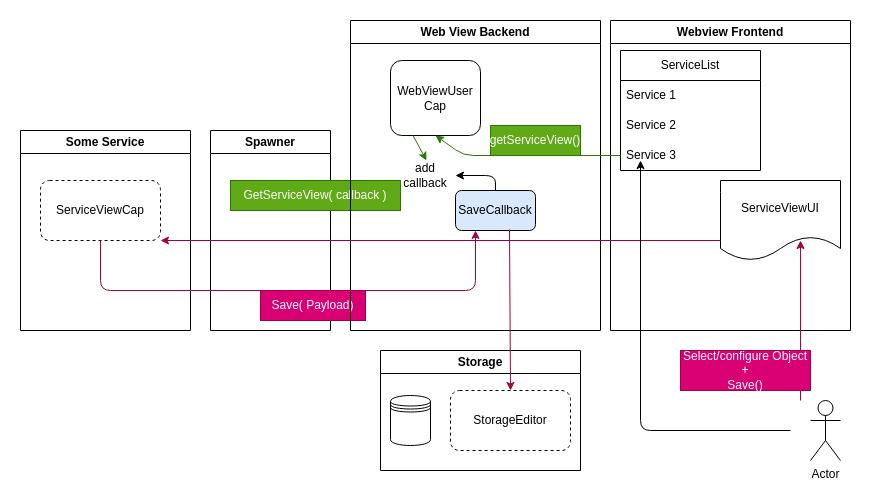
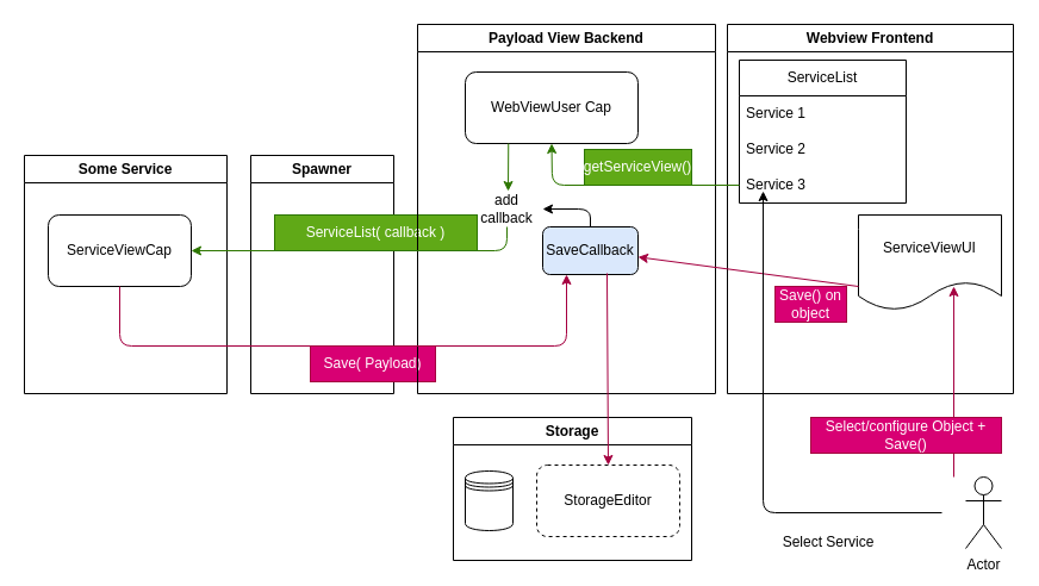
  <mxCell id="0" />
  <mxCell id="1" parent="0" />
  <mxCell id="2" value="Spawner" style="swimlane;whiteSpace=wrap;html=1;" vertex="1" parent="1"><mxGeometry x="210" y="130" width="120" height="200" as="geometry" /></mxCell>
- <mxCell id="3" value="GetServiceView( callback )" style="text;html=1;strokeColor=#2D7600;fillColor=#60a917;align=center;verticalAlign=middle;whiteSpace=wrap;rounded=0;fontColor=#ffffff;" vertex="1" parent="2"><mxGeometry x="20" y="50" width="170" height="30" as="geometry" /></mxCell>
+ <mxCell id="3" value="ServiceList( callback )" style="text;html=1;strokeColor=#2D7600;fillColor=#60a917;align=center;verticalAlign=middle;whiteSpace=wrap;rounded=0;fontColor=#ffffff;" vertex="1" parent="2"><mxGeometry x="20" y="50" width="170" height="30" as="geometry" /></mxCell>
  <mxCell id="4" value="Save( Payload)" style="text;html=1;strokeColor=#A50040;fillColor=#d80073;align=center;verticalAlign=middle;whiteSpace=wrap;rounded=0;fontColor=#ffffff;" vertex="1" parent="2"><mxGeometry x="50" y="160" width="105" height="30" as="geometry" /></mxCell>
  <mxCell id="5" value="Some Service" style="swimlane;whiteSpace=wrap;html=1;" vertex="1" parent="1"><mxGeometry x="20" y="130" width="170" height="200" as="geometry" /></mxCell>
- <mxCell id="6" value="ServiceViewCap" style="rounded=1;whiteSpace=wrap;html=1;dashed=1;" vertex="1" parent="5"><mxGeometry x="20" y="50" width="120" height="60" as="geometry" /></mxCell>
- <mxCell id="7" value="Web View Backend" style="swimlane;whiteSpace=wrap;html=1;" vertex="1" parent="1"><mxGeometry x="350" y="20" width="250" height="310" as="geometry" /></mxCell>
+ <mxCell id="6" value="ServiceViewCap" style="rounded=1;whiteSpace=wrap;html=1;" vertex="1" parent="5"><mxGeometry x="20" y="50" width="120" height="60" as="geometry" /></mxCell>
+ <mxCell id="7" value="Payload View Backend" style="swimlane;whiteSpace=wrap;html=1;" vertex="1" parent="1"><mxGeometry x="350" y="20" width="250" height="310" as="geometry" /></mxCell>
  <mxCell id="8" value="SaveCallback" style="rounded=1;whiteSpace=wrap;html=1;fillColor=#dae8fc;" vertex="1" parent="7"><mxGeometry x="105" y="170" width="80" height="40" as="geometry" /></mxCell>
- <mxCell id="9" value="WebViewUser Cap" style="rounded=1;whiteSpace=wrap;html=1;" vertex="1" parent="7"><mxGeometry x="40" y="40" width="90" height="75" as="geometry" /></mxCell>
+ <mxCell id="9" value="WebViewUser Cap" style="rounded=1;whiteSpace=wrap;html=1;" vertex="1" parent="7"><mxGeometry x="40" y="40" width="145" height="60" as="geometry" /></mxCell>
  <mxCell id="10" value="getServiceView()" style="text;html=1;strokeColor=#2D7600;fillColor=#60a917;align=center;verticalAlign=middle;whiteSpace=wrap;rounded=0;fontColor=#ffffff;" vertex="1" parent="7"><mxGeometry x="140" y="105" width="90" height="30" as="geometry" /></mxCell>
  <mxCell id="11" value="add callback" style="text;html=1;strokeColor=none;fillColor=none;align=center;verticalAlign=middle;whiteSpace=wrap;rounded=0;" vertex="1" parent="7"><mxGeometry x="45" y="140" width="60" height="30" as="geometry" /></mxCell>
  <mxCell id="12" value="" style="endArrow=classic;html=1;entryX=1;entryY=0.5;entryDx=0;entryDy=0;exitX=0.5;exitY=0;exitDx=0;exitDy=0;" edge="1" parent="7" source="8" target="11"><mxGeometry width="50" height="50" relative="1" as="geometry"><mxPoint x="50" y="260" as="sourcePoint" /><mxPoint x="100" y="210" as="targetPoint" /><Array as="points"><mxPoint x="145" y="155" /></Array></mxGeometry></mxCell>
  <mxCell id="13" value="Webview Frontend" style="swimlane;whiteSpace=wrap;html=1;" vertex="1" parent="1"><mxGeometry x="610" y="20" width="240" height="310" as="geometry" /></mxCell>
  <mxCell id="14" value="ServiceViewUI" style="shape=document;whiteSpace=wrap;html=1;boundedLbl=1;" vertex="1" parent="13"><mxGeometry x="110" y="160" width="120" height="80" as="geometry" /></mxCell>
  <mxCell id="15" value="ServiceList" style="swimlane;fontStyle=0;childLayout=stackLayout;horizontal=1;startSize=30;horizontalStack=0;resizeParent=1;resizeParentMax=0;resizeLast=0;collapsible=1;marginBottom=0;whiteSpace=wrap;html=1;" vertex="1" parent="13"><mxGeometry x="10" y="30" width="140" height="120" as="geometry" /></mxCell>
  <mxCell id="16" value="Service 1" style="text;strokeColor=none;fillColor=none;align=left;verticalAlign=middle;spacingLeft=4;spacingRight=4;overflow=hidden;points=[[0,0.5],[1,0.5]];portConstraint=eastwest;rotatable=0;whiteSpace=wrap;html=1;" vertex="1" parent="15"><mxGeometry y="30" width="140" height="30" as="geometry" /></mxCell>
  <mxCell id="17" value="Service 2" style="text;strokeColor=none;fillColor=none;align=left;verticalAlign=middle;spacingLeft=4;spacingRight=4;overflow=hidden;points=[[0,0.5],[1,0.5]];portConstraint=eastwest;rotatable=0;whiteSpace=wrap;html=1;" vertex="1" parent="15"><mxGeometry y="60" width="140" height="30" as="geometry" /></mxCell>
  <mxCell id="18" value="Service 3" style="text;strokeColor=none;fillColor=none;align=left;verticalAlign=middle;spacingLeft=4;spacingRight=4;overflow=hidden;points=[[0,0.5],[1,0.5]];portConstraint=eastwest;rotatable=0;whiteSpace=wrap;html=1;" vertex="1" parent="15"><mxGeometry y="90" width="140" height="30" as="geometry" /></mxCell>
+ <mxCell id="19" value="Save() on object" style="text;html=1;strokeColor=#A50040;fillColor=#d80073;align=center;verticalAlign=middle;whiteSpace=wrap;rounded=0;fontColor=#ffffff;" vertex="1" parent="13"><mxGeometry x="40" y="220" width="60" height="30" as="geometry" /></mxCell>
  <mxCell id="20" value="Actor" style="shape=umlActor;verticalLabelPosition=bottom;verticalAlign=top;html=1;outlineConnect=0;" vertex="1" parent="1"><mxGeometry x="810" y="400" width="30" height="60" as="geometry" /></mxCell>
  <mxCell id="21" value="" style="endArrow=classic;html=1;fillColor=#d80073;strokeColor=#A50040;entryX=0.667;entryY=0.75;entryDx=0;entryDy=0;entryPerimeter=0;" edge="1" parent="1" target="14"><mxGeometry width="50" height="50" relative="1" as="geometry"><mxPoint x="800" y="400" as="sourcePoint" /><mxPoint x="450" y="280" as="targetPoint" /></mxGeometry></mxCell>
- <mxCell id="22" value="Select/configure Object +&lt;br&gt;Save()" style="text;html=1;strokeColor=#A50040;fillColor=#d80073;align=center;verticalAlign=middle;whiteSpace=wrap;rounded=0;fontColor=#ffffff;" vertex="1" parent="1"><mxGeometry x="680" y="350" width="130" height="40" as="geometry" /></mxCell>
- <mxCell id="24" value="" style="endArrow=classic;html=1;exitX=0;exitY=0.75;exitDx=0;exitDy=0;entryX=1;entryY=1;entryDx=0;entryDy=0;fillColor=#d80073;strokeColor=#A50040;" edge="1" parent="1" source="14" target="6"><mxGeometry width="50" height="50" relative="1" as="geometry"><mxPoint x="400" y="310" as="sourcePoint" /><mxPoint x="450" y="260" as="targetPoint" /></mxGeometry></mxCell>
+ <mxCell id="22" value="Select/configure Object +&lt;br&gt;Save()" style="text;html=1;strokeColor=#A50040;fillColor=#d80073;align=center;verticalAlign=middle;whiteSpace=wrap;rounded=0;fontColor=#ffffff;" vertex="1" parent="1"><mxGeometry x="680" y="350" width="160" height="30" as="geometry" /></mxCell>
+ <mxCell id="23" value="" style="endArrow=classic;html=1;entryX=1;entryY=0.5;entryDx=0;entryDy=0;fillColor=#60a917;strokeColor=#2D7600;exitX=0.5;exitY=1;exitDx=0;exitDy=0;" edge="1" parent="1" source="11" target="6"><mxGeometry width="50" height="50" relative="1" as="geometry"><mxPoint x="420" y="210" as="sourcePoint" /><mxPoint x="450" y="270" as="targetPoint" /><Array as="points"><mxPoint x="425" y="210" /></Array></mxGeometry></mxCell>
+ <mxCell id="24" value="" style="endArrow=classic;html=1;exitX=0;exitY=0.75;exitDx=0;exitDy=0;fillColor=#d80073;strokeColor=#A50040;" edge="1" parent="1" source="14" target="8"><mxGeometry width="50" height="50" relative="1" as="geometry"><mxPoint x="400" y="310" as="sourcePoint" /><mxPoint x="450" y="260" as="targetPoint" /></mxGeometry></mxCell>
  <mxCell id="25" value="" style="endArrow=classic;html=1;exitX=0.5;exitY=1;exitDx=0;exitDy=0;entryX=0.25;entryY=1;entryDx=0;entryDy=0;fillColor=#d80073;strokeColor=#A50040;" edge="1" parent="1" source="6" target="8"><mxGeometry width="50" height="50" relative="1" as="geometry"><mxPoint x="400" y="300" as="sourcePoint" /><mxPoint x="450" y="250" as="targetPoint" /><Array as="points"><mxPoint x="100" y="290" /><mxPoint x="475" y="290" /></Array></mxGeometry></mxCell>
  <mxCell id="26" value="" style="endArrow=classic;html=1;entryX=0.143;entryY=0.667;entryDx=0;entryDy=0;entryPerimeter=0;" edge="1" parent="1" target="18"><mxGeometry width="50" height="50" relative="1" as="geometry"><mxPoint x="790" y="430" as="sourcePoint" /><mxPoint x="450" y="250" as="targetPoint" /><Array as="points"><mxPoint x="640" y="430" /></Array></mxGeometry></mxCell>
+ <mxCell id="27" value="Select Service" style="text;html=1;strokeColor=none;fillColor=none;align=center;verticalAlign=middle;whiteSpace=wrap;rounded=0;" vertex="1" parent="1"><mxGeometry x="650" y="440" width="90" height="30" as="geometry" /></mxCell>
  <mxCell id="28" value="" style="endArrow=classic;html=1;entryX=0.5;entryY=1;entryDx=0;entryDy=0;exitX=0;exitY=0.5;exitDx=0;exitDy=0;fillColor=#60a917;strokeColor=#2D7600;" edge="1" parent="1" source="18" target="9"><mxGeometry width="50" height="50" relative="1" as="geometry"><mxPoint x="400" y="290" as="sourcePoint" /><mxPoint x="450" y="240" as="targetPoint" /><Array as="points"><mxPoint x="463" y="155" /></Array></mxGeometry></mxCell>
  <mxCell id="29" value="" style="endArrow=classic;html=1;exitX=0.25;exitY=1;exitDx=0;exitDy=0;fillColor=#60a917;strokeColor=#2D7600;" edge="1" parent="1" source="9"><mxGeometry width="50" height="50" relative="1" as="geometry"><mxPoint x="400" y="290" as="sourcePoint" /><mxPoint x="426" y="160" as="targetPoint" /></mxGeometry></mxCell>
  <mxCell id="30" value="Storage" style="swimlane;whiteSpace=wrap;html=1;" vertex="1" parent="1"><mxGeometry x="380" y="350" width="200" height="120" as="geometry" /></mxCell>
  <mxCell id="31" value="StorageEditor" style="rounded=1;whiteSpace=wrap;html=1;dashed=1;" vertex="1" parent="30"><mxGeometry x="70" y="40" width="120" height="60" as="geometry" /></mxCell>
  <mxCell id="32" value="" style="shape=datastore;whiteSpace=wrap;html=1;" vertex="1" parent="30"><mxGeometry x="10" y="45" width="40" height="50" as="geometry" /></mxCell>
  <mxCell id="33" value="" style="endArrow=classic;html=1;exitX=0.675;exitY=0.975;exitDx=0;exitDy=0;fillColor=#d80073;strokeColor=#A50040;entryX=0.5;entryY=0;entryDx=0;entryDy=0;exitPerimeter=0;" edge="1" parent="1" source="8" target="31"><mxGeometry width="50" height="50" relative="1" as="geometry"><mxPoint x="400" y="290" as="sourcePoint" /><mxPoint x="530" y="390" as="targetPoint" /></mxGeometry></mxCell>
